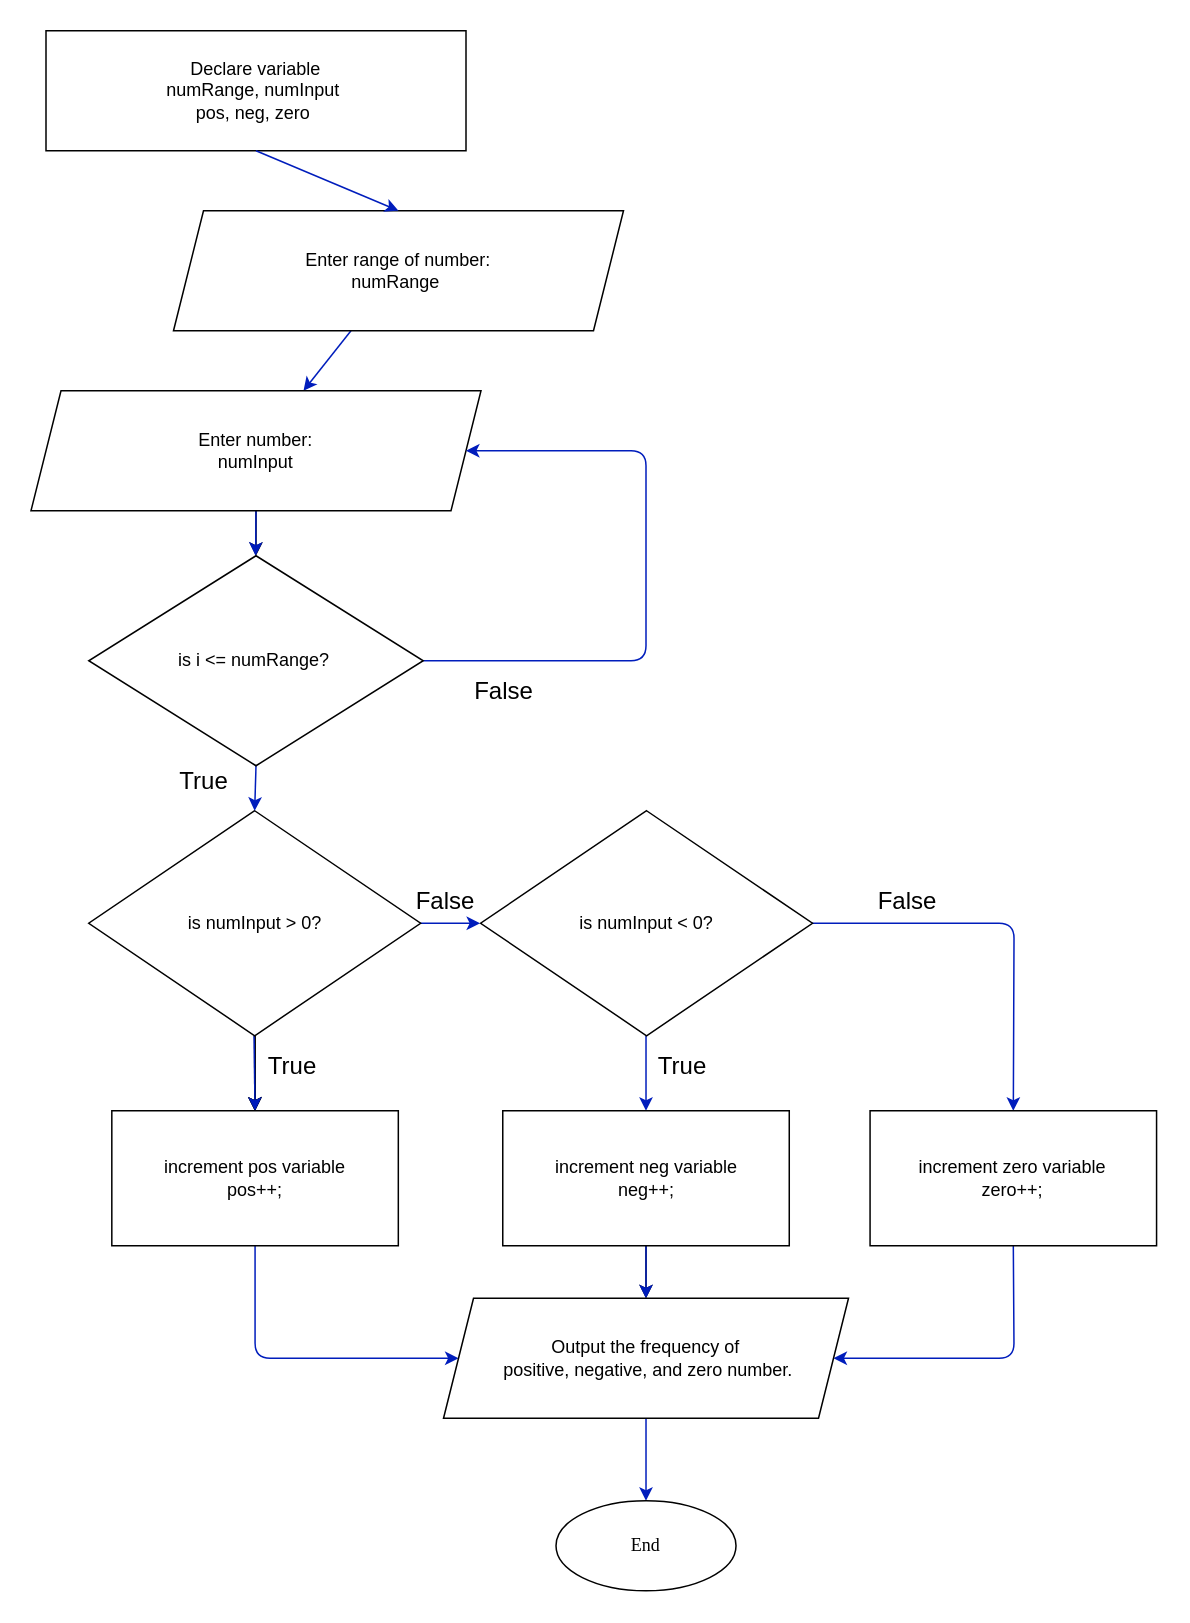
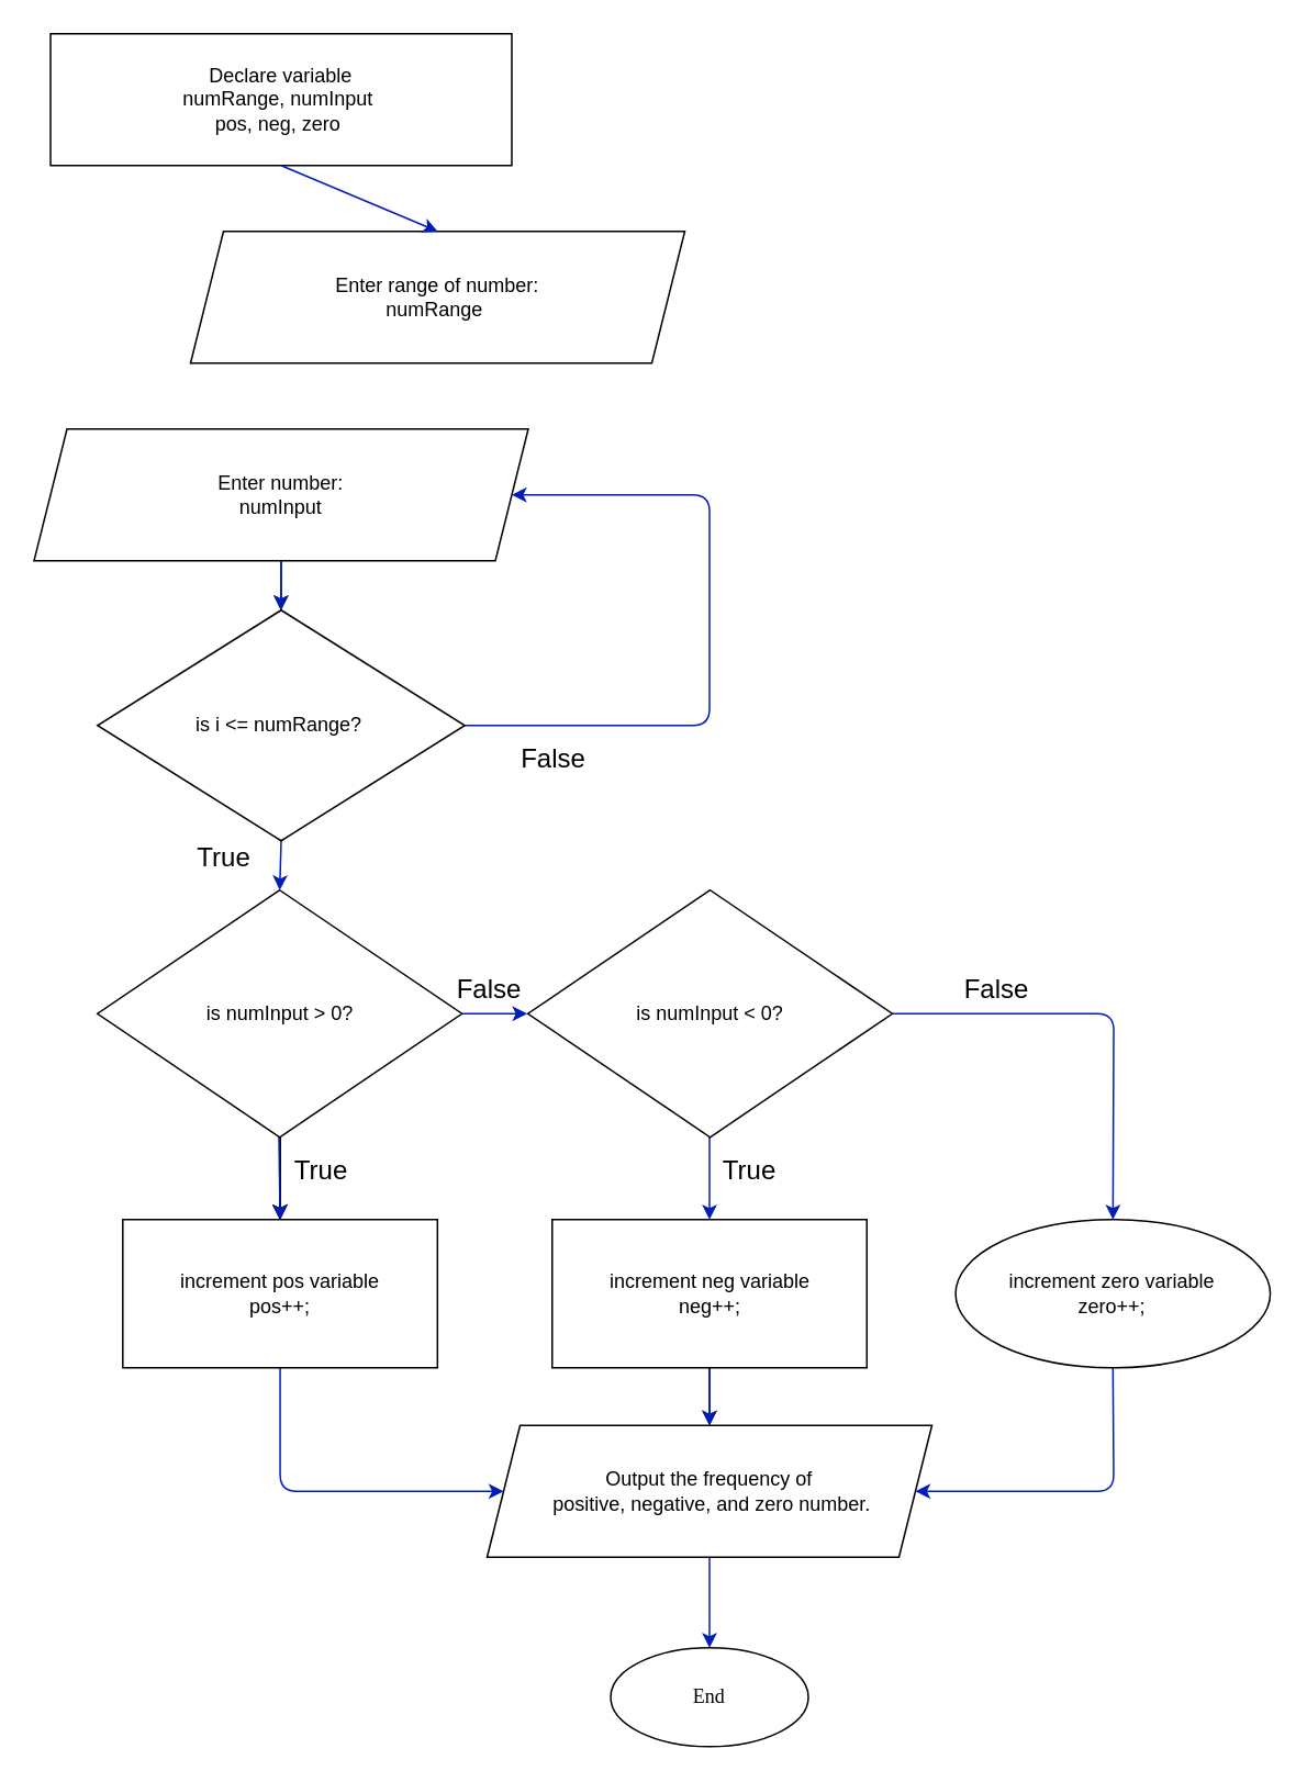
  <mxCell id="0" />
  <mxCell id="1" parent="0" />
  <mxCell id="2" value=" Declare variable &#10;numRange, numInput &#10;pos, neg, zero " style="rounded=0;whiteSpace=wrap;align=center;" parent="1" vertex="1"><mxGeometry x="30" y="20" width="280" height="80" as="geometry" /></mxCell>
- <mxCell id="3" value="" style="edgeStyle=none;html=1;fillColor=#0050ef;strokeColor=#001DBC;" parent="1" source="4" target="14" edge="1"><mxGeometry relative="1" as="geometry" /></mxCell>
  <mxCell id="4" value="Enter range of number:&#10;numRange " style="shape=parallelogram;perimeter=parallelogramPerimeter;whiteSpace=wrap;fixedSize=1;" parent="1" vertex="1"><mxGeometry x="115" y="140" width="300" height="80" as="geometry" /></mxCell>
  <mxCell id="5" value="" style="endArrow=classic;html=1;entryX=0.5;entryY=0;entryDx=0;entryDy=0;exitX=0.5;exitY=1;exitDx=0;exitDy=0;fillColor=#0050ef;strokeColor=#001DBC;" parent="1" source="2" target="4" edge="1"><mxGeometry width="50" height="50" relative="1" as="geometry"><mxPoint x="160" y="180" as="sourcePoint" /><mxPoint x="210" y="130" as="targetPoint" /></mxGeometry></mxCell>
  <mxCell id="6" value="" style="edgeStyle=none;html=1;" parent="1" target="16" edge="1"><mxGeometry relative="1" as="geometry"><mxPoint x="169.03" y="689.814" as="sourcePoint" /></mxGeometry></mxCell>
  <mxCell id="7" style="edgeStyle=none;html=1;entryX=0.5;entryY=0;entryDx=0;entryDy=0;" parent="1" target="16" edge="1"><mxGeometry relative="1" as="geometry"><mxPoint x="169.129" y="689.747" as="sourcePoint" /></mxGeometry></mxCell>
  <mxCell id="8" style="edgeStyle=none;html=1;exitX=0.5;exitY=0;exitDx=0;exitDy=0;" parent="1" source="16" edge="1"><mxGeometry relative="1" as="geometry"><mxPoint x="169.38" y="740" as="targetPoint" /><Array as="points"><mxPoint x="169.38" y="680" /></Array></mxGeometry></mxCell>
  <mxCell id="9" style="edgeStyle=none;html=1;exitX=0.5;exitY=1;exitDx=0;exitDy=0;fillColor=#0050ef;strokeColor=#001DBC;" parent="1" edge="1"><mxGeometry relative="1" as="geometry"><mxPoint x="169.38" y="740" as="targetPoint" /><mxPoint x="168.755" y="690" as="sourcePoint" /></mxGeometry></mxCell>
  <mxCell id="10" value="" style="edgeStyle=none;html=1;fillColor=#0050ef;strokeColor=#001DBC;" parent="1" edge="1"><mxGeometry relative="1" as="geometry"><mxPoint x="279.38" y="615" as="sourcePoint" /><mxPoint x="319.38" y="615" as="targetPoint" /></mxGeometry></mxCell>
  <mxCell id="11" value="is numInput &gt; 0?" style="rhombus;whiteSpace=wrap;" parent="1" vertex="1"><mxGeometry x="58.5" y="540" width="221.25" height="150" as="geometry" /></mxCell>
  <mxCell id="12" value="" style="edgeStyle=none;html=1;" edge="1" parent="1" source="14" target="34"><mxGeometry relative="1" as="geometry" /></mxCell>
  <mxCell id="13" style="edgeStyle=none;html=1;exitX=0.5;exitY=1;exitDx=0;exitDy=0;fillColor=#0050ef;strokeColor=#001DBC;" edge="1" parent="1" source="14"><mxGeometry relative="1" as="geometry"><mxPoint x="169.759" y="370" as="targetPoint" /></mxGeometry></mxCell>
  <mxCell id="14" value="Enter number:&#10;numInput" style="shape=parallelogram;perimeter=parallelogramPerimeter;whiteSpace=wrap;fixedSize=1;" parent="1" vertex="1"><mxGeometry x="20" y="260" width="300" height="80" as="geometry" /></mxCell>
  <mxCell id="15" style="edgeStyle=none;html=1;exitX=0.5;exitY=1;exitDx=0;exitDy=0;fillColor=#0050ef;strokeColor=#001DBC;entryX=0;entryY=0.5;entryDx=0;entryDy=0;" parent="1" source="16" edge="1" target="31"><mxGeometry relative="1" as="geometry"><mxPoint x="334.51" y="905" as="targetPoint" /><Array as="points"><mxPoint x="169.38" y="905" /></Array></mxGeometry></mxCell>
  <mxCell id="16" value="increment pos variable&lt;br&gt;pos++;" style="rounded=0;whiteSpace=wrap;html=1;" parent="1" vertex="1"><mxGeometry x="73.88" y="740" width="191" height="90" as="geometry" /></mxCell>
  <mxCell id="17" value="" style="edgeStyle=none;html=1;fillColor=#0050ef;strokeColor=#001DBC;" parent="1" target="23" edge="1"><mxGeometry relative="1" as="geometry"><mxPoint x="430.007" y="689.999" as="sourcePoint" /></mxGeometry></mxCell>
  <mxCell id="18" style="edgeStyle=none;html=1;exitX=1;exitY=0.5;exitDx=0;exitDy=0;entryX=0.5;entryY=0;entryDx=0;entryDy=0;fillColor=#0050ef;strokeColor=#001DBC;" parent="1" target="25" edge="1"><mxGeometry relative="1" as="geometry"><Array as="points"><mxPoint x="675.38" y="615" /></Array><mxPoint x="540.63" y="615" as="sourcePoint" /></mxGeometry></mxCell>
  <mxCell id="19" value="is numInput &lt; 0?" style="rhombus;whiteSpace=wrap;" parent="1" vertex="1"><mxGeometry x="319.75" y="540" width="221.25" height="150" as="geometry" /></mxCell>
  <mxCell id="20" style="edgeStyle=none;html=1;exitX=0.5;exitY=1;exitDx=0;exitDy=0;entryX=0.5;entryY=0;entryDx=0;entryDy=0;fillColor=#0050ef;strokeColor=#001DBC;startArrow=none;" parent="1" source="31" target="26" edge="1"><mxGeometry relative="1" as="geometry"><mxPoint x="430.01" y="950" as="sourcePoint" /></mxGeometry></mxCell>
  <mxCell id="21" style="edgeStyle=none;html=1;entryX=0.5;entryY=0;entryDx=0;entryDy=0;" edge="1" parent="1" source="23" target="31"><mxGeometry relative="1" as="geometry" /></mxCell>
  <mxCell id="22" style="edgeStyle=none;html=1;exitX=0.5;exitY=1;exitDx=0;exitDy=0;entryX=0.5;entryY=0;entryDx=0;entryDy=0;fillColor=#0050ef;strokeColor=#001DBC;" edge="1" parent="1" source="23" target="31"><mxGeometry relative="1" as="geometry" /></mxCell>
  <mxCell id="23" value="increment neg variable&lt;br&gt;neg++;" style="rounded=0;whiteSpace=wrap;html=1;" parent="1" vertex="1"><mxGeometry x="334.51" y="740" width="191" height="90" as="geometry" /></mxCell>
  <mxCell id="24" style="edgeStyle=none;html=1;exitX=0.5;exitY=1;exitDx=0;exitDy=0;fillColor=#0050ef;strokeColor=#001DBC;entryX=1;entryY=0.5;entryDx=0;entryDy=0;" parent="1" source="25" edge="1" target="31"><mxGeometry relative="1" as="geometry"><mxPoint x="525.51" y="905" as="targetPoint" /><Array as="points"><mxPoint x="675.38" y="905" /></Array></mxGeometry></mxCell>
- <mxCell id="25" value="increment zero variable&lt;br&gt;zero++;" style="rounded=0;whiteSpace=wrap;html=1;" parent="1" vertex="1"><mxGeometry x="579.38" y="740" width="191" height="90" as="geometry" /></mxCell>
+ <mxCell id="25" value="increment zero variable&lt;br&gt;zero++;" style="ellipse;whiteSpace=wrap;html=1;" parent="1" vertex="1"><mxGeometry x="579.38" y="740" width="191" height="90" as="geometry" /></mxCell>
  <mxCell id="26" value="End" style="ellipse;whiteSpace=wrap;html=1;fontFamily=Verdana;" parent="1" vertex="1"><mxGeometry x="370.01" y="1000" width="120" height="60" as="geometry" /></mxCell>
  <mxCell id="27" value="True" style="text;html=1;align=center;verticalAlign=middle;resizable=0;points=[];autosize=1;strokeColor=none;fontColor=#000000;fontSize=16;" parent="1" vertex="1"><mxGeometry x="169.38" y="700" width="50" height="20" as="geometry" /></mxCell>
  <mxCell id="28" value="True" style="text;html=1;align=center;verticalAlign=middle;resizable=0;points=[];autosize=1;strokeColor=none;fontColor=#000000;fontSize=16;" parent="1" vertex="1"><mxGeometry x="429.38" y="700" width="50" height="20" as="geometry" /></mxCell>
  <mxCell id="29" value="False" style="text;html=1;align=center;verticalAlign=middle;resizable=0;points=[];autosize=1;strokeColor=none;fontColor=#000000;fontSize=16;" parent="1" vertex="1"><mxGeometry x="271.38" y="590" width="50" height="20" as="geometry" /></mxCell>
  <mxCell id="30" value="False" style="text;html=1;align=center;verticalAlign=middle;resizable=0;points=[];autosize=1;strokeColor=none;fontColor=#000000;fontSize=16;" parent="1" vertex="1"><mxGeometry x="579.38" y="590" width="50" height="20" as="geometry" /></mxCell>
  <mxCell id="31" value="Output the frequency of&#10; positive, negative, and zero number." style="shape=parallelogram;perimeter=parallelogramPerimeter;whiteSpace=wrap;fixedSize=1;" vertex="1" parent="1"><mxGeometry x="295.01" y="865" width="270" height="80" as="geometry" /></mxCell>
  <mxCell id="32" style="edgeStyle=none;html=1;exitX=0.5;exitY=1;exitDx=0;exitDy=0;entryX=0.5;entryY=0;entryDx=0;entryDy=0;fillColor=#0050ef;strokeColor=#001DBC;" edge="1" parent="1" source="34" target="11"><mxGeometry relative="1" as="geometry" /></mxCell>
  <mxCell id="33" style="edgeStyle=none;html=1;exitX=1;exitY=0.5;exitDx=0;exitDy=0;entryX=1;entryY=0.5;entryDx=0;entryDy=0;fillColor=#0050ef;strokeColor=#001DBC;" edge="1" parent="1" source="34" target="14"><mxGeometry relative="1" as="geometry"><Array as="points"><mxPoint x="430" y="440" /><mxPoint x="430" y="300" /></Array></mxGeometry></mxCell>
  <mxCell id="34" value="is i &amp;lt;= numRange?&amp;nbsp;" style="rhombus;whiteSpace=wrap;html=1;" vertex="1" parent="1"><mxGeometry x="58.5" y="370" width="223" height="140" as="geometry" /></mxCell>
  <mxCell id="35" value="True" style="text;html=1;align=center;verticalAlign=middle;resizable=0;points=[];autosize=1;strokeColor=none;fontColor=#000000;fontSize=16;" vertex="1" parent="1"><mxGeometry x="110" y="510" width="50" height="20" as="geometry" /></mxCell>
  <mxCell id="36" value="False" style="text;html=1;align=center;verticalAlign=middle;resizable=0;points=[];autosize=1;strokeColor=none;fontColor=#000000;fontSize=16;" vertex="1" parent="1"><mxGeometry x="310" y="450" width="50" height="20" as="geometry" /></mxCell>
